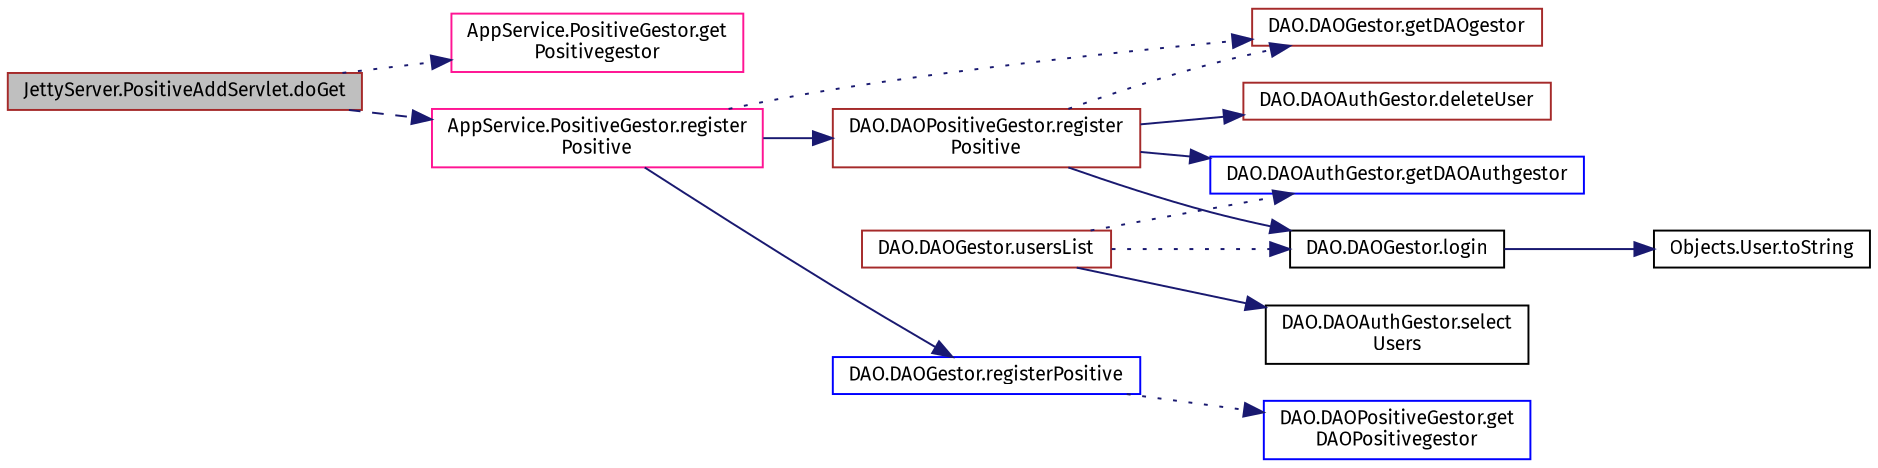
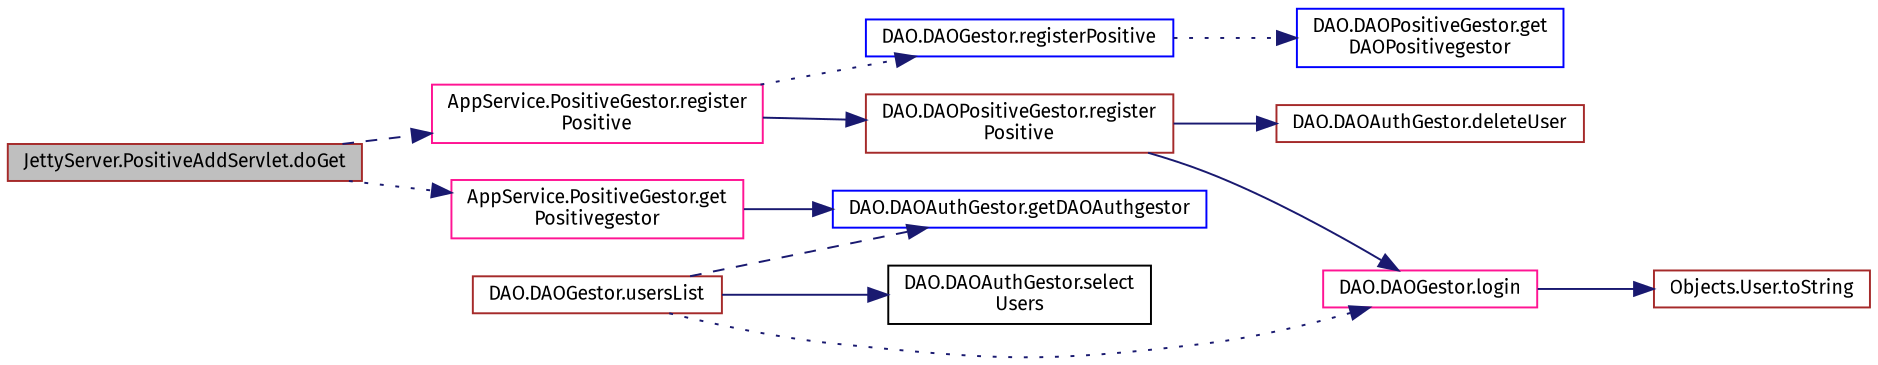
  digraph {
    fontname="Fira Sans"
    rankdir=LR
    node [color=brown fillcolor=white fontname="Fira Sans" fontsize=10 shape=record style=filled]
    edge [color=midnightblue fontname="Fira Sans" fontsize=10 labelfontname=Helvetica labelfontsize=10 style=dotted]
    n1 [fillcolor=grey75 fontcolor=black height=0.2 label="JettyServer.PositiveAddServlet.doGet" width=0.4]
    n2 [color=deeppink height=0.2 label="AppService.PositiveGestor.get\lPositivegestor" width=0.4]
    n3 [color=deeppink height=0.2 label="AppService.PositiveGestor.register\lPositive" width=0.4]
-   n4 [height=0.2 label="DAO.DAOGestor.getDAOgestor" width=0.4]
    n5 [color=blue height=0.2 label="DAO.DAOGestor.registerPositive" width=0.4]
    n6 [height=0.2 label="DAO.DAOPositiveGestor.register\lPositive" width=0.4]
    n7 [color=blue height=0.2 label="DAO.DAOPositiveGestor.get\lDAOPositivegestor" width=0.4]
    n8 [height=0.2 label="DAO.DAOAuthGestor.deleteUser" width=0.4]
    n9 [color=blue height=0.2 label="DAO.DAOAuthGestor.getDAOAuthgestor" width=0.4]
-   n10 [color=black height=0.2 label="DAO.DAOGestor.login" width=0.4]
-   n11 [color=black height=0.2 label="Objects.User.toString" width=0.4]
+   n10 [color=deeppink height=0.2 label="DAO.DAOGestor.login" width=0.4]
+   n11 [height=0.2 label="Objects.User.toString" width=0.4]
    n12 [height=0.2 label="DAO.DAOGestor.usersList" width=0.4]
    n13 [color=black height=0.2 label="DAO.DAOAuthGestor.select\lUsers" width=0.4]
    n1 -> n2
    n1 -> n3 [style=dashed]
-   n3 -> n4
-   n3 -> n5 [style=solid]
+   n3 -> n5
    n3 -> n6 [style=solid]
    n5 -> n7
-   n6 -> n4
    n6 -> n8 [style=solid]
-   n6 -> n9 [style=solid]
+   n2 -> n9 [style=solid]
    n6 -> n10 [style=solid]
    n10 -> n11 [style=solid]
-   n12 -> n9
+   n12 -> n9 [style=dashed]
    n12 -> n10
    n12 -> n13 [style=solid]
  }
